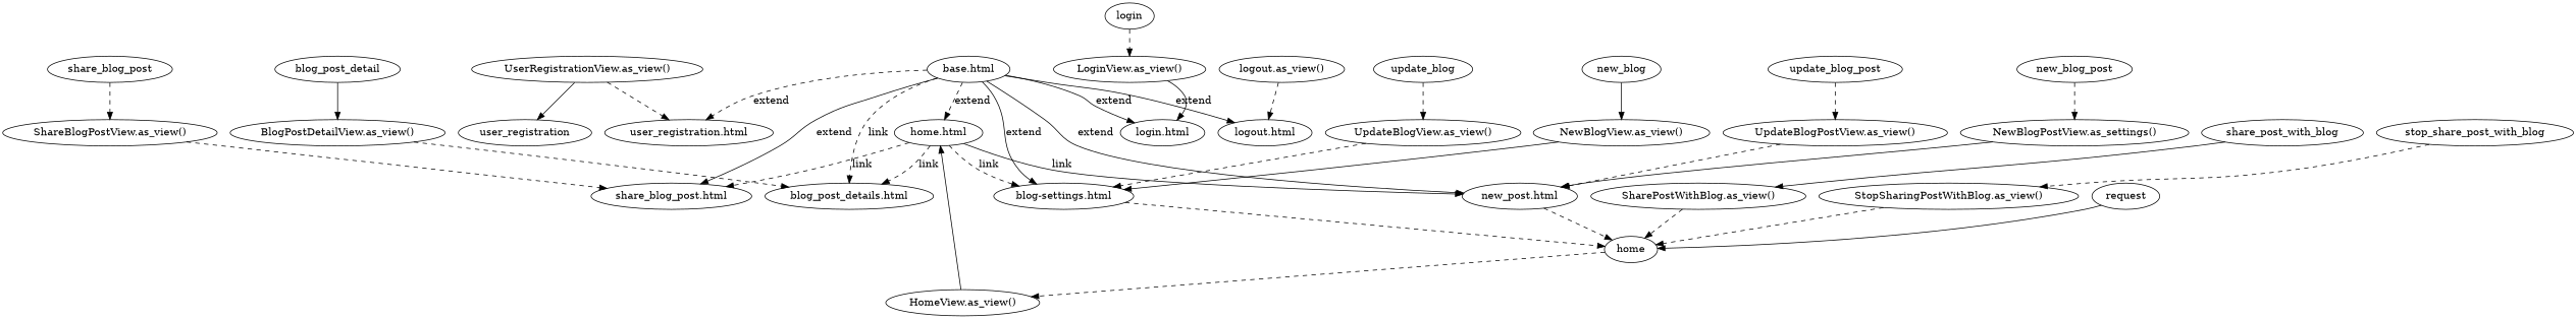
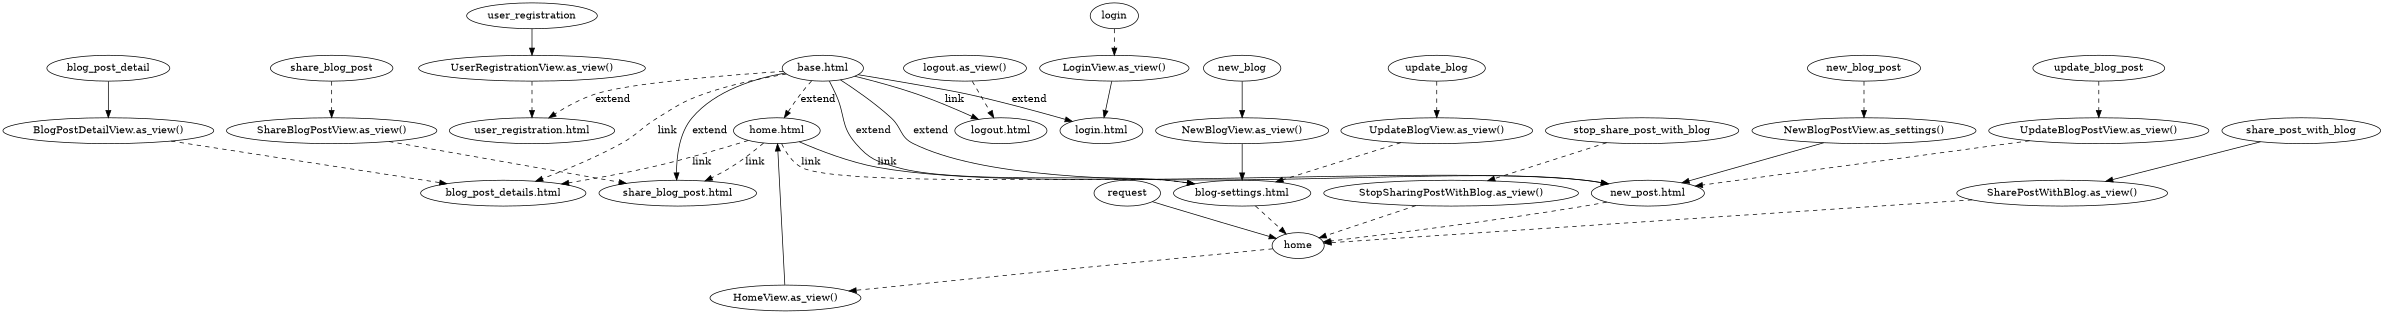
  digraph {
    edge [style=dashed]
    "base.html"
    "login.html"
    "user_registration.html"
    "logout.html"
    "home.html"
    "blog-settings.html"
    n7 [label="new_post.html"]
    "blog_post_details.html"
    "share_blog_post.html"
    home
    user_registration
    "UserRegistrationView.as_view()"
    login
    "LoginView.as_view()"
    "logout.as_view()"
    request
    "HomeView.as_view()"
    new_blog
    "NewBlogView.as_view()"
    update_blog
    "UpdateBlogView.as_view()"
    n22 [label="NewBlogPostView.as_settings()"]
    new_blog_post
    update_blog_post
    "UpdateBlogPostView.as_view()"
    blog_post_detail
    "BlogPostDetailView.as_view()"
    share_blog_post
    "ShareBlogPostView.as_view()"
    share_post_with_blog
    "SharePostWithBlog.as_view()"
    stop_share_post_with_blog
    "StopSharingPostWithBlog.as_view()"
    "base.html" -> "login.html" [label=extend style=solid]
    "base.html" -> "user_registration.html" [label=extend]
-   "base.html" -> "logout.html" [label=extend style=solid]
+   "base.html" -> "logout.html" [label=link style=solid]
    "base.html" -> "home.html" [label=extend]
    "base.html" -> "blog-settings.html" [label=extend style=solid]
    "base.html" -> n7 [label=extend style=solid]
    "base.html" -> "blog_post_details.html" [label=link]
    "base.html" -> "share_blog_post.html" [label=extend style=solid]
    "home.html" -> "blog-settings.html" [label=link]
    "home.html" -> n7 [label=link style=solid]
    "home.html" -> "blog_post_details.html" [label=link]
    "home.html" -> "share_blog_post.html" [label=link]
    "blog-settings.html" -> home
    n7 -> home
    home -> "HomeView.as_view()"
-   "UserRegistrationView.as_view()" -> user_registration [style=solid]
+   user_registration -> "UserRegistrationView.as_view()" [style=solid]
    "UserRegistrationView.as_view()" -> "user_registration.html"
    login -> "LoginView.as_view()"
    "LoginView.as_view()" -> "login.html" [style=solid]
    "logout.as_view()" -> "logout.html"
    request -> home [style=solid]
    "HomeView.as_view()" -> "home.html" [style=solid]
    new_blog -> "NewBlogView.as_view()" [style=solid]
    "NewBlogView.as_view()" -> "blog-settings.html" [style=solid]
    update_blog -> "UpdateBlogView.as_view()"
    "UpdateBlogView.as_view()" -> "blog-settings.html"
    n22 -> n7 [style=solid]
    new_blog_post -> n22
    update_blog_post -> "UpdateBlogPostView.as_view()"
    "UpdateBlogPostView.as_view()" -> n7
    blog_post_detail -> "BlogPostDetailView.as_view()" [style=solid]
    "BlogPostDetailView.as_view()" -> "blog_post_details.html"
    share_blog_post -> "ShareBlogPostView.as_view()"
    "ShareBlogPostView.as_view()" -> "share_blog_post.html"
    share_post_with_blog -> "SharePostWithBlog.as_view()" [style=solid]
    "SharePostWithBlog.as_view()" -> home
    stop_share_post_with_blog -> "StopSharingPostWithBlog.as_view()"
    "StopSharingPostWithBlog.as_view()" -> home
  }
